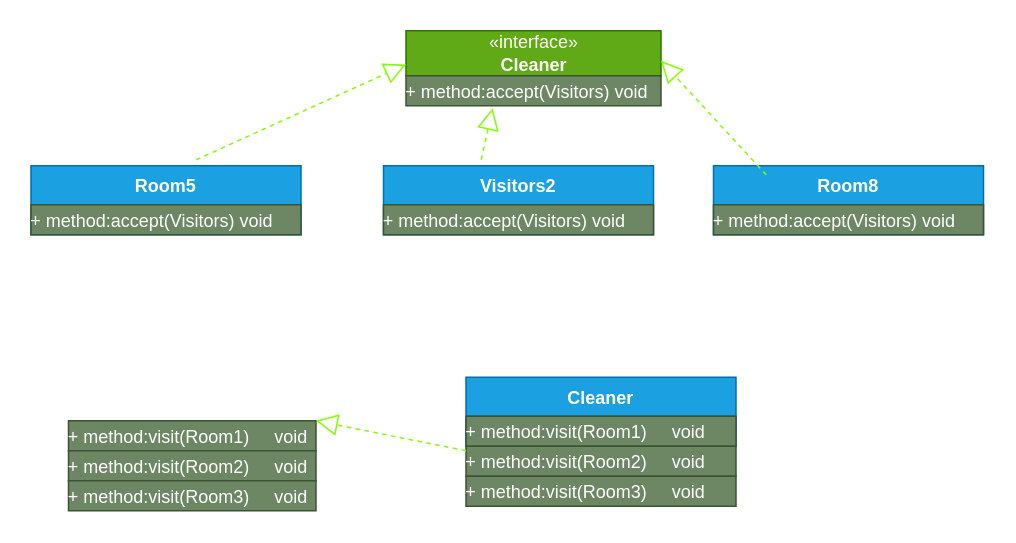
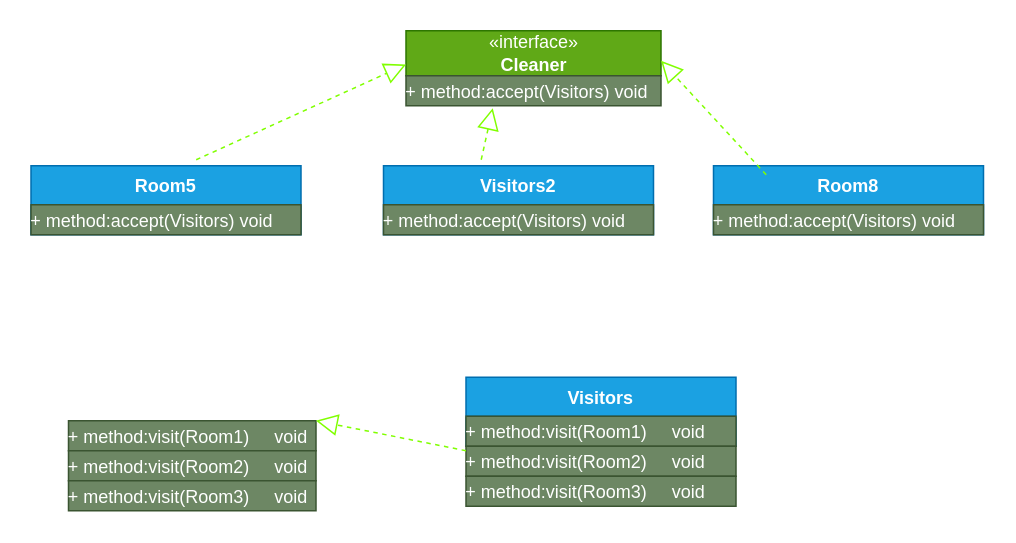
  <mxCell id="0" />
  <mxCell id="1" parent="0" />
  <mxCell id="2" value="«interface»&lt;br&gt;&lt;b&gt;Cleaner&lt;/b&gt;" style="html=1;fillColor=#60a917;fontColor=#ffffff;strokeColor=#2D7600;" vertex="1" parent="1"><mxGeometry x="270" y="20" width="170" height="30" as="geometry" /></mxCell>
  <mxCell id="3" value="&lt;p style=&quot;margin: 4px 0px 0px;&quot;&gt;+ method:accept(Visitors) void&lt;br&gt;&lt;br&gt;&lt;/p&gt;" style="verticalAlign=top;align=left;overflow=fill;fontSize=12;fontFamily=Helvetica;html=1;fillColor=#6d8764;fontColor=#ffffff;strokeColor=#3A5431;" vertex="1" parent="1"><mxGeometry x="270" y="50" width="170" height="20" as="geometry" /></mxCell>
  <mxCell id="4" value="Room5" style="swimlane;fontStyle=1;align=center;verticalAlign=top;childLayout=stackLayout;horizontal=1;startSize=26;horizontalStack=0;resizeParent=1;resizeParentMax=0;resizeLast=0;collapsible=1;marginBottom=0;fillColor=#1ba1e2;fontColor=#ffffff;strokeColor=#006EAF;" vertex="1" parent="1"><mxGeometry x="20" y="110" width="180" height="46" as="geometry" /></mxCell>
  <mxCell id="5" value="&lt;p style=&quot;margin: 4px 0px 0px;&quot;&gt;+ method:accept(Visitors) void&lt;br&gt;&lt;br&gt;&lt;/p&gt;" style="verticalAlign=top;align=left;overflow=fill;fontSize=12;fontFamily=Helvetica;html=1;fillColor=#6d8764;fontColor=#ffffff;strokeColor=#3A5431;" vertex="1" parent="4"><mxGeometry y="26" width="180" height="20" as="geometry" /></mxCell>
  <mxCell id="6" value="Visitors2" style="swimlane;fontStyle=1;align=center;verticalAlign=top;childLayout=stackLayout;horizontal=1;startSize=26;horizontalStack=0;resizeParent=1;resizeParentMax=0;resizeLast=0;collapsible=1;marginBottom=0;fillColor=#1ba1e2;fontColor=#ffffff;strokeColor=#006EAF;" vertex="1" parent="1"><mxGeometry x="255" y="110" width="180" height="46" as="geometry" /></mxCell>
  <mxCell id="7" value="&lt;p style=&quot;margin: 4px 0px 0px;&quot;&gt;+ method:accept(Visitors) void&lt;br&gt;&lt;br&gt;&lt;/p&gt;" style="verticalAlign=top;align=left;overflow=fill;fontSize=12;fontFamily=Helvetica;html=1;fillColor=#6d8764;fontColor=#ffffff;strokeColor=#3A5431;" vertex="1" parent="6"><mxGeometry y="26" width="180" height="20" as="geometry" /></mxCell>
  <mxCell id="8" value="Room8" style="swimlane;fontStyle=1;align=center;verticalAlign=top;childLayout=stackLayout;horizontal=1;startSize=26;horizontalStack=0;resizeParent=1;resizeParentMax=0;resizeLast=0;collapsible=1;marginBottom=0;fillColor=#1ba1e2;fontColor=#ffffff;strokeColor=#006EAF;" vertex="1" parent="1"><mxGeometry x="475" y="110" width="180" height="46" as="geometry" /></mxCell>
  <mxCell id="9" value="&lt;p style=&quot;margin: 4px 0px 0px;&quot;&gt;+ method:accept(Visitors) void&lt;br&gt;&lt;br&gt;&lt;/p&gt;" style="verticalAlign=top;align=left;overflow=fill;fontSize=12;fontFamily=Helvetica;html=1;fillColor=#6d8764;fontColor=#ffffff;strokeColor=#3A5431;" vertex="1" parent="8"><mxGeometry y="26" width="180" height="20" as="geometry" /></mxCell>
  <mxCell id="10" value="" style="endArrow=block;dashed=1;endFill=0;endSize=12;html=1;rounded=0;fillColor=#60a917;strokeColor=#80FF00;entryX=0;entryY=0.75;entryDx=0;entryDy=0;" edge="1" parent="1" target="2"><mxGeometry width="160" relative="1" as="geometry"><mxPoint x="130.14" y="106" as="sourcePoint" /><mxPoint x="181.18" y="80" as="targetPoint" /><Array as="points"><mxPoint x="130" y="106.4" /></Array></mxGeometry></mxCell>
  <mxCell id="11" value="" style="endArrow=block;dashed=1;endFill=0;endSize=12;html=1;rounded=0;fillColor=#60a917;strokeColor=#80FF00;" edge="1" parent="1"><mxGeometry width="160" relative="1" as="geometry"><mxPoint x="510.14" y="116" as="sourcePoint" /><mxPoint x="440" y="40" as="targetPoint" /><Array as="points"><mxPoint x="510" y="116.4" /></Array></mxGeometry></mxCell>
  <mxCell id="12" value="" style="endArrow=block;dashed=1;endFill=0;endSize=12;html=1;rounded=0;fillColor=#60a917;strokeColor=#80FF00;entryX=0.34;entryY=1.08;entryDx=0;entryDy=0;entryPerimeter=0;" edge="1" parent="1" target="3"><mxGeometry width="160" relative="1" as="geometry"><mxPoint x="320.14" y="106" as="sourcePoint" /><mxPoint x="371.18" y="80" as="targetPoint" /><Array as="points"><mxPoint x="320" y="106.4" /></Array></mxGeometry></mxCell>
  <mxCell id="13" value="&lt;p style=&quot;margin: 4px 0px 0px;&quot;&gt;+ method:visit(Room1)&amp;nbsp; &amp;nbsp; &amp;nbsp;void&lt;br&gt;&lt;br&gt;&lt;/p&gt;" style="verticalAlign=top;align=left;overflow=fill;fontSize=12;fontFamily=Helvetica;html=1;fillColor=#6d8764;fontColor=#ffffff;strokeColor=#3A5431;" vertex="1" parent="1"><mxGeometry x="45" y="280" width="165" height="20" as="geometry" /></mxCell>
  <mxCell id="14" value="&lt;p style=&quot;margin: 4px 0px 0px;&quot;&gt;+ method:visit(Room2)&amp;nbsp; &amp;nbsp; &amp;nbsp;void&lt;br&gt;&lt;br&gt;&lt;/p&gt;" style="verticalAlign=top;align=left;overflow=fill;fontSize=12;fontFamily=Helvetica;html=1;fillColor=#6d8764;fontColor=#ffffff;strokeColor=#3A5431;" vertex="1" parent="1"><mxGeometry x="45" y="300" width="165" height="20" as="geometry" /></mxCell>
  <mxCell id="15" value="&lt;p style=&quot;margin: 4px 0px 0px;&quot;&gt;+ method:visit(Room3)&amp;nbsp; &amp;nbsp; &amp;nbsp;void&lt;br&gt;&lt;br&gt;&lt;/p&gt;" style="verticalAlign=top;align=left;overflow=fill;fontSize=12;fontFamily=Helvetica;html=1;fillColor=#6d8764;fontColor=#ffffff;strokeColor=#3A5431;" vertex="1" parent="1"><mxGeometry x="45" y="320" width="165" height="20" as="geometry" /></mxCell>
- <mxCell id="16" value="Cleaner" style="swimlane;fontStyle=1;align=center;verticalAlign=top;childLayout=stackLayout;horizontal=1;startSize=26;horizontalStack=0;resizeParent=1;resizeParentMax=0;resizeLast=0;collapsible=1;marginBottom=0;fillColor=#1ba1e2;fontColor=#ffffff;strokeColor=#006EAF;" vertex="1" parent="1"><mxGeometry x="310" y="251" width="180" height="46" as="geometry" /></mxCell>
+ <mxCell id="16" value="Visitors" style="swimlane;fontStyle=1;align=center;verticalAlign=top;childLayout=stackLayout;horizontal=1;startSize=26;horizontalStack=0;resizeParent=1;resizeParentMax=0;resizeLast=0;collapsible=1;marginBottom=0;fillColor=#1ba1e2;fontColor=#ffffff;strokeColor=#006EAF;" vertex="1" parent="1"><mxGeometry x="310" y="251" width="180" height="46" as="geometry" /></mxCell>
  <mxCell id="17" value="&lt;p style=&quot;margin: 4px 0px 0px;&quot;&gt;+ method:visit(Room1)&amp;nbsp; &amp;nbsp; &amp;nbsp;void&lt;br&gt;&lt;br&gt;&lt;/p&gt;" style="verticalAlign=top;align=left;overflow=fill;fontSize=12;fontFamily=Helvetica;html=1;fillColor=#6d8764;fontColor=#ffffff;strokeColor=#3A5431;" vertex="1" parent="16"><mxGeometry y="26" width="180" height="20" as="geometry" /></mxCell>
  <mxCell id="18" value="&lt;p style=&quot;margin: 4px 0px 0px;&quot;&gt;+ method:visit(Room2)&amp;nbsp; &amp;nbsp; &amp;nbsp;void&lt;br&gt;&lt;br&gt;&lt;/p&gt;" style="verticalAlign=top;align=left;overflow=fill;fontSize=12;fontFamily=Helvetica;html=1;fillColor=#6d8764;fontColor=#ffffff;strokeColor=#3A5431;" vertex="1" parent="1"><mxGeometry x="310" y="297" width="180" height="20" as="geometry" /></mxCell>
  <mxCell id="19" value="&lt;p style=&quot;margin: 4px 0px 0px;&quot;&gt;+ method:visit(Room3)&amp;nbsp; &amp;nbsp; &amp;nbsp;void&lt;br&gt;&lt;br&gt;&lt;/p&gt;" style="verticalAlign=top;align=left;overflow=fill;fontSize=12;fontFamily=Helvetica;html=1;fillColor=#6d8764;fontColor=#ffffff;strokeColor=#3A5431;" vertex="1" parent="1"><mxGeometry x="310" y="317" width="180" height="20" as="geometry" /></mxCell>
  <mxCell id="20" value="" style="endArrow=block;dashed=1;endFill=0;endSize=12;html=1;rounded=0;fillColor=#60a917;strokeColor=#80FF00;entryX=1;entryY=0;entryDx=0;entryDy=0;entryPerimeter=0;" edge="1" parent="1" target="13"><mxGeometry width="160" relative="1" as="geometry"><mxPoint x="310" y="300" as="sourcePoint" /><mxPoint x="220" y="290" as="targetPoint" /><Array as="points"><mxPoint x="310" y="300" /></Array></mxGeometry></mxCell>
